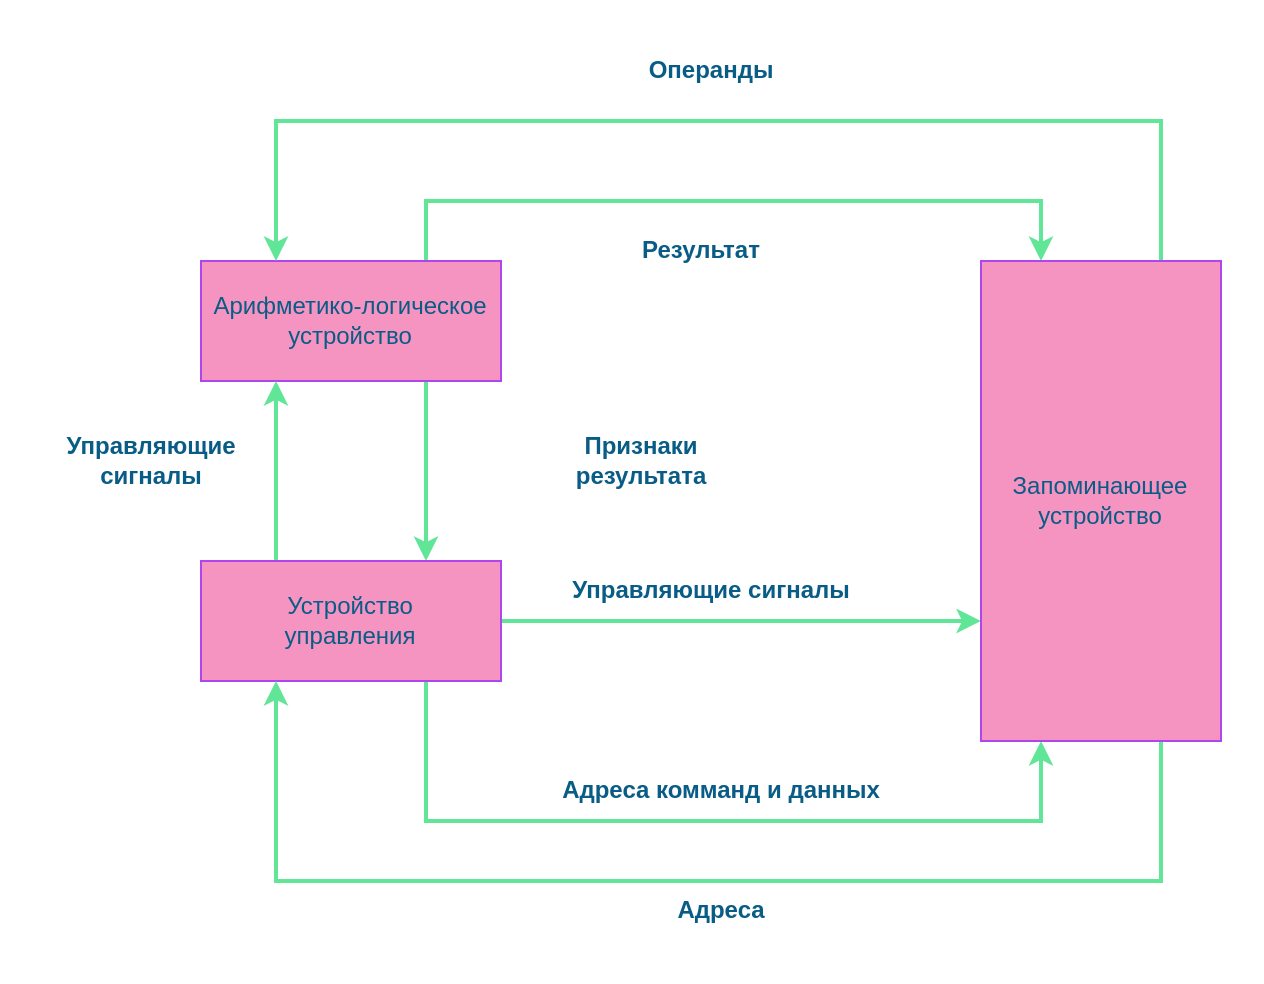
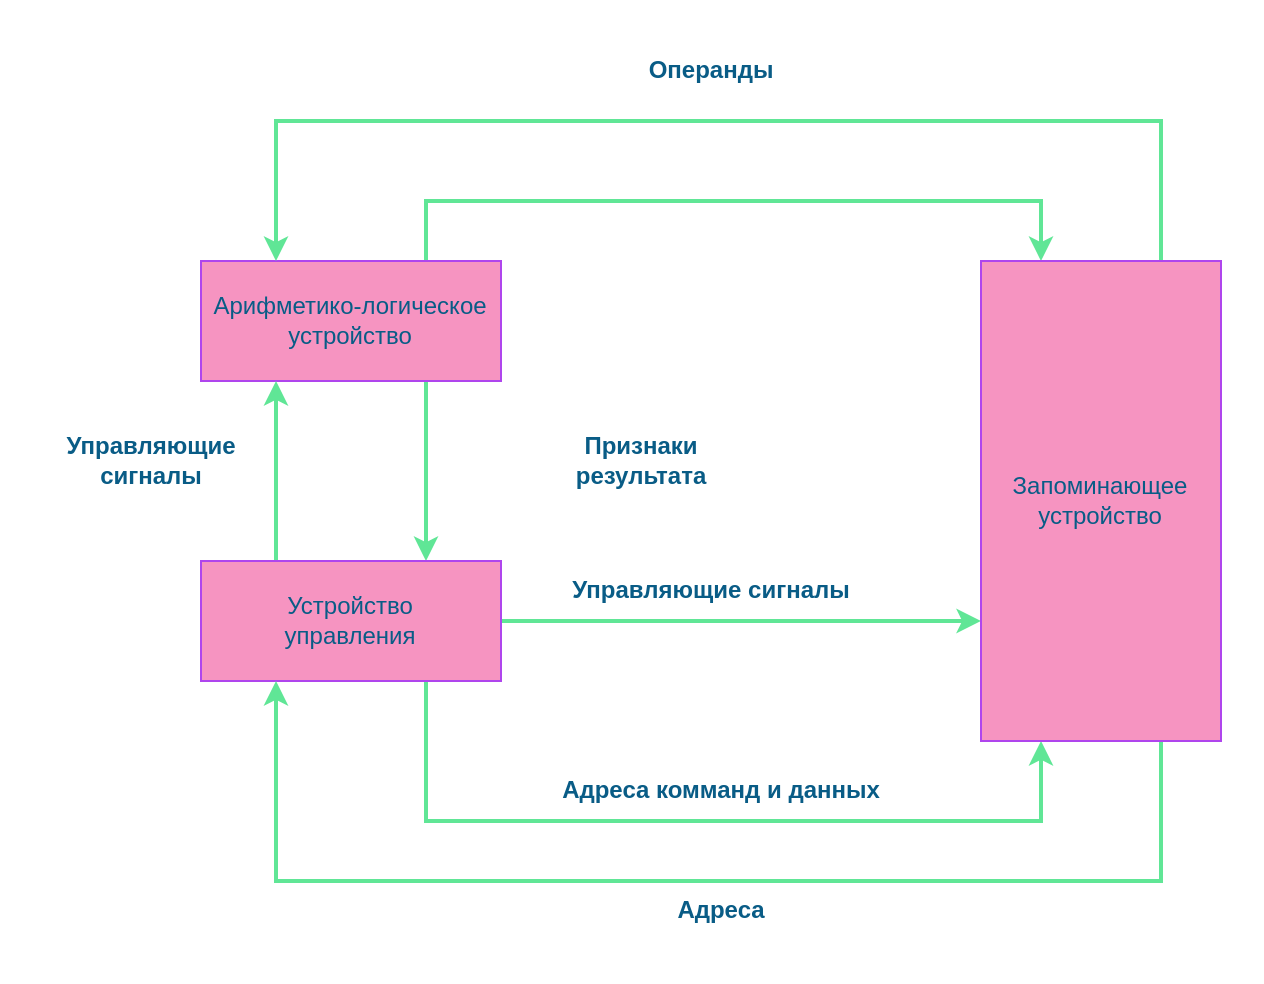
  <mxCell id="0" />
  <mxCell id="1" parent="0" />
  <mxCell id="2" style="edgeStyle=orthogonalEdgeStyle;shape=connector;rounded=0;orthogonalLoop=1;jettySize=auto;html=1;exitX=0.75;exitY=1;exitDx=0;exitDy=0;entryX=0.75;entryY=0;entryDx=0;entryDy=0;strokeColor=#60E696;strokeWidth=2;align=center;verticalAlign=middle;fontFamily=Helvetica;fontSize=11;fontColor=default;labelBackgroundColor=none;endArrow=classic;" edge="1" parent="1" source="4" target="8"><mxGeometry relative="1" as="geometry" /></mxCell>
  <mxCell id="3" style="edgeStyle=orthogonalEdgeStyle;shape=connector;rounded=0;orthogonalLoop=1;jettySize=auto;html=1;exitX=0.75;exitY=0;exitDx=0;exitDy=0;entryX=0.25;entryY=0;entryDx=0;entryDy=0;strokeColor=#60E696;strokeWidth=2;align=center;verticalAlign=middle;fontFamily=Helvetica;fontSize=11;fontColor=default;labelBackgroundColor=none;endArrow=classic;" edge="1" parent="1" source="4" target="11"><mxGeometry relative="1" as="geometry"><Array as="points"><mxPoint x="213" y="100" /><mxPoint x="520" y="100" /></Array></mxGeometry></mxCell>
  <mxCell id="4" value="Арифметико-логическое&lt;div&gt;устройство&lt;/div&gt;" style="rounded=0;whiteSpace=wrap;html=1;labelBackgroundColor=none;fillColor=#F694C1;strokeColor=#AF45ED;fontColor=#095C86;" vertex="1" parent="1"><mxGeometry x="100" y="130" width="150" height="60" as="geometry" /></mxCell>
  <mxCell id="5" style="edgeStyle=orthogonalEdgeStyle;rounded=0;orthogonalLoop=1;jettySize=auto;html=1;exitX=1;exitY=0.5;exitDx=0;exitDy=0;entryX=0;entryY=0.75;entryDx=0;entryDy=0;strokeWidth=2;labelBackgroundColor=none;strokeColor=#60E696;fontColor=default;" edge="1" parent="1" source="8" target="11"><mxGeometry relative="1" as="geometry" /></mxCell>
  <mxCell id="6" style="edgeStyle=orthogonalEdgeStyle;rounded=0;orthogonalLoop=1;jettySize=auto;html=1;exitX=0.75;exitY=1;exitDx=0;exitDy=0;entryX=0.25;entryY=1;entryDx=0;entryDy=0;strokeWidth=2;labelBackgroundColor=none;strokeColor=#60E696;fontColor=default;" edge="1" parent="1" source="8" target="11"><mxGeometry relative="1" as="geometry"><Array as="points"><mxPoint x="213" y="410" /><mxPoint x="520" y="410" /></Array></mxGeometry></mxCell>
  <mxCell id="7" style="edgeStyle=orthogonalEdgeStyle;shape=connector;rounded=0;orthogonalLoop=1;jettySize=auto;html=1;exitX=0.25;exitY=0;exitDx=0;exitDy=0;entryX=0.25;entryY=1;entryDx=0;entryDy=0;strokeColor=#60E696;strokeWidth=2;align=center;verticalAlign=middle;fontFamily=Helvetica;fontSize=11;fontColor=default;labelBackgroundColor=none;endArrow=classic;" edge="1" parent="1" source="8" target="4"><mxGeometry relative="1" as="geometry" /></mxCell>
  <mxCell id="8" value="Устройство&lt;div&gt;управления&lt;/div&gt;" style="rounded=0;whiteSpace=wrap;html=1;labelBackgroundColor=none;fillColor=#F694C1;strokeColor=#AF45ED;fontColor=#095C86;" vertex="1" parent="1"><mxGeometry x="100" y="280" width="150" height="60" as="geometry" /></mxCell>
  <mxCell id="9" style="edgeStyle=orthogonalEdgeStyle;shape=connector;rounded=0;orthogonalLoop=1;jettySize=auto;html=1;exitX=0.75;exitY=1;exitDx=0;exitDy=0;entryX=0.25;entryY=1;entryDx=0;entryDy=0;strokeColor=#60E696;strokeWidth=2;align=center;verticalAlign=middle;fontFamily=Helvetica;fontSize=11;fontColor=default;labelBackgroundColor=none;endArrow=classic;" edge="1" parent="1" source="11" target="8"><mxGeometry relative="1" as="geometry"><Array as="points"><mxPoint x="580" y="440" /><mxPoint x="138" y="440" /></Array></mxGeometry></mxCell>
  <mxCell id="10" style="edgeStyle=orthogonalEdgeStyle;shape=connector;rounded=0;orthogonalLoop=1;jettySize=auto;html=1;exitX=0.75;exitY=0;exitDx=0;exitDy=0;entryX=0.25;entryY=0;entryDx=0;entryDy=0;strokeColor=#60E696;strokeWidth=2;align=center;verticalAlign=middle;fontFamily=Helvetica;fontSize=11;fontColor=default;labelBackgroundColor=none;endArrow=classic;" edge="1" parent="1" source="11" target="4"><mxGeometry relative="1" as="geometry"><Array as="points"><mxPoint x="580" y="60" /><mxPoint x="138" y="60" /></Array></mxGeometry></mxCell>
  <mxCell id="11" value="Запоминающее&lt;div&gt;устройство&lt;/div&gt;" style="rounded=0;whiteSpace=wrap;html=1;labelBackgroundColor=none;fillColor=#F694C1;strokeColor=#AF45ED;fontColor=#095C86;" vertex="1" parent="1"><mxGeometry x="490" y="130" width="120" height="240" as="geometry" /></mxCell>
  <mxCell id="12" value="&lt;b&gt;&lt;font style=&quot;font-size: 12px;&quot;&gt;Адреса&lt;/font&gt;&lt;/b&gt;" style="text;html=1;align=center;verticalAlign=middle;resizable=0;points=[];autosize=1;strokeColor=none;fillColor=none;fontFamily=Helvetica;fontSize=11;fontColor=#095C86;labelBackgroundColor=none;" vertex="1" parent="1"><mxGeometry x="325" y="440" width="70" height="30" as="geometry" /></mxCell>
  <mxCell id="13" value="&lt;b&gt;&lt;font style=&quot;font-size: 12px;&quot;&gt;Адреса комманд и данных&lt;/font&gt;&lt;/b&gt;" style="text;html=1;align=center;verticalAlign=middle;resizable=0;points=[];autosize=1;strokeColor=none;fillColor=none;fontFamily=Helvetica;fontSize=11;fontColor=#095C86;labelBackgroundColor=none;" vertex="1" parent="1"><mxGeometry x="270" y="380" width="180" height="30" as="geometry" /></mxCell>
  <mxCell id="14" value="&lt;b&gt;&lt;font style=&quot;font-size: 12px;&quot;&gt;Управляющие&lt;/font&gt;&lt;/b&gt;&lt;div&gt;&lt;b&gt;&lt;font style=&quot;font-size: 12px;&quot;&gt;сигналы&lt;/font&gt;&lt;/b&gt;&lt;/div&gt;" style="text;html=1;align=center;verticalAlign=middle;resizable=0;points=[];autosize=1;strokeColor=none;fillColor=none;fontFamily=Helvetica;fontSize=11;fontColor=#095C86;labelBackgroundColor=none;" vertex="1" parent="1"><mxGeometry x="20" y="210" width="110" height="40" as="geometry" /></mxCell>
  <mxCell id="15" value="&lt;span style=&quot;font-size: 12px;&quot;&gt;&lt;b&gt;Признаки&lt;/b&gt;&lt;/span&gt;&lt;div&gt;&lt;span style=&quot;font-size: 12px;&quot;&gt;&lt;b&gt;результата&lt;/b&gt;&lt;/span&gt;&lt;/div&gt;" style="text;html=1;align=center;verticalAlign=middle;resizable=0;points=[];autosize=1;strokeColor=none;fillColor=none;fontFamily=Helvetica;fontSize=11;fontColor=#095C86;labelBackgroundColor=none;" vertex="1" parent="1"><mxGeometry x="275" y="210" width="90" height="40" as="geometry" /></mxCell>
- <mxCell id="16" value="&lt;b&gt;&lt;font style=&quot;font-size: 12px;&quot;&gt;Результат&lt;/font&gt;&lt;/b&gt;" style="text;html=1;align=center;verticalAlign=middle;resizable=0;points=[];autosize=1;strokeColor=none;fillColor=none;fontFamily=Helvetica;fontSize=11;fontColor=#095C86;labelBackgroundColor=none;" vertex="1" parent="1"><mxGeometry x="310" y="110" width="80" height="30" as="geometry" /></mxCell>
  <mxCell id="17" value="&lt;b&gt;&lt;font style=&quot;font-size: 12px;&quot;&gt;Операнды&lt;/font&gt;&lt;/b&gt;" style="text;html=1;align=center;verticalAlign=middle;resizable=0;points=[];autosize=1;strokeColor=none;fillColor=none;fontFamily=Helvetica;fontSize=11;fontColor=#095C86;labelBackgroundColor=none;" vertex="1" parent="1"><mxGeometry x="310" y="20" width="90" height="30" as="geometry" /></mxCell>
  <mxCell id="18" value="&lt;font&gt;&lt;b style=&quot;&quot;&gt;&lt;font style=&quot;font-size: 12px;&quot;&gt;Управляющие&amp;nbsp;&lt;/font&gt;&lt;/b&gt;&lt;b style=&quot;&quot;&gt;&lt;font style=&quot;font-size: 12px;&quot;&gt;сигналы&lt;/font&gt;&lt;/b&gt;&lt;/font&gt;" style="text;html=1;align=center;verticalAlign=middle;resizable=0;points=[];autosize=1;strokeColor=none;fillColor=none;fontFamily=Helvetica;fontSize=11;fontColor=#095C86;labelBackgroundColor=none;" vertex="1" parent="1"><mxGeometry x="275" y="280" width="160" height="30" as="geometry" /></mxCell>
